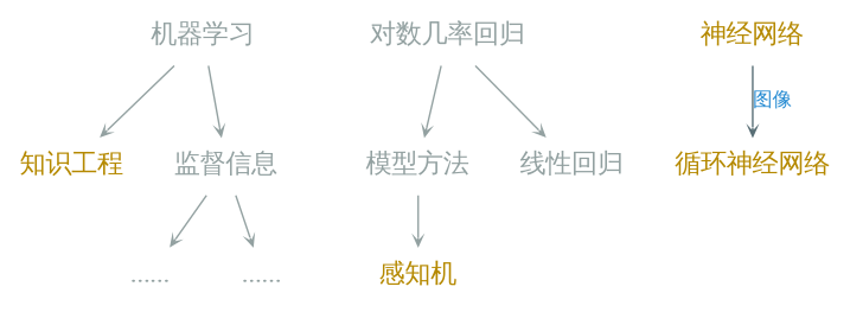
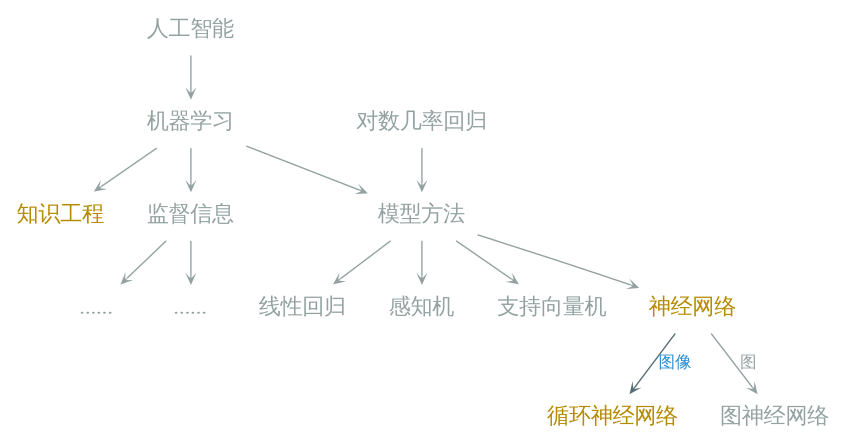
  digraph {
    fontname=Lato
    nodesep=0.2
    rankdir=TB
    ranksep=0.4
    node [fontcolor="#93a1a1" fontname=Lato fontsize=16 shape=plaintext]
    edge [arrowhead=vee arrowsize=0.5 color="#93a1a1" fontcolor="#93a1a1" fontname=Lato fontsize=12]
+   "人工智能"
    "机器学习"
    "知识工程" [fontcolor="#b58900"]
    "监督信息"
    "模型方法"
    n6 [label="……"]
    n7 [label="……"]
    "线性回归"
-   "感知机" [fontcolor="#b58900"]
+   "感知机"
+   "支持向量机"
    "神经网络" [fontcolor="#b58900"]
    "对数几率回归"
    "循环神经网络" [fontcolor="#b58900"]
+   "图神经网络"
+   "人工智能" -> "机器学习"
    "机器学习" -> "知识工程"
    "机器学习" -> "监督信息"
+   "机器学习" -> "模型方法"
    "监督信息" -> n6
    "监督信息" -> n7
-   "对数几率回归" -> "线性回归"
+   "模型方法" -> "线性回归"
    "模型方法" -> "感知机"
+   "模型方法" -> "支持向量机"
+   "模型方法" -> "神经网络"
    "神经网络" -> "循环神经网络" [color="#586e75" fontcolor="#268bd2" label="图像"]
+   "神经网络" -> "图神经网络" [label="图"]
    "对数几率回归" -> "模型方法"
  }
